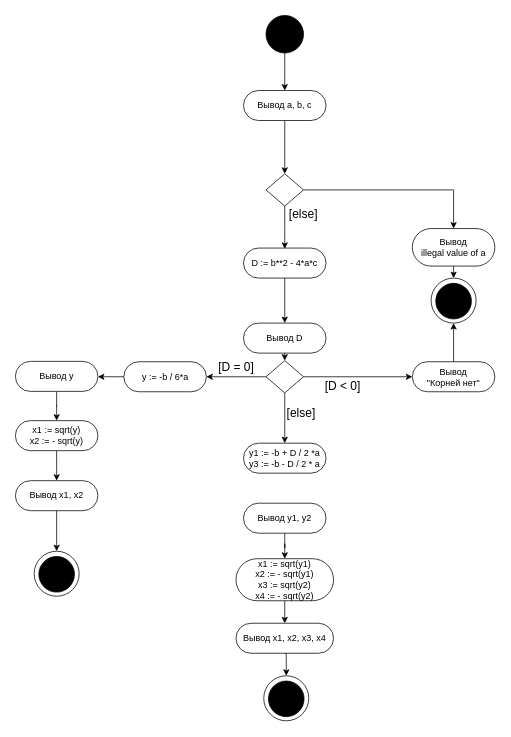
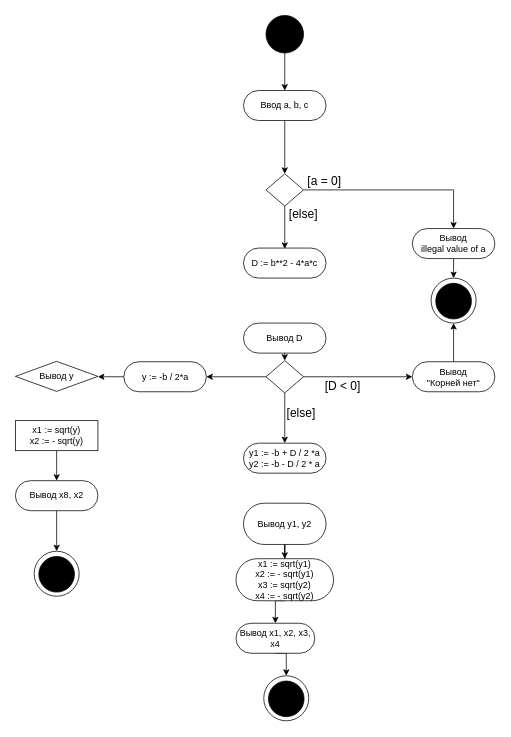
  <mxCell id="0" />
  <mxCell id="1" parent="0" />
  <mxCell id="2" style="edgeStyle=orthogonalEdgeStyle;rounded=0;orthogonalLoop=1;jettySize=auto;html=1;exitX=0.5;exitY=1;exitDx=0;exitDy=0;entryX=0.5;entryY=0;entryDx=0;entryDy=0;" parent="1" source="3" edge="1"><mxGeometry relative="1" as="geometry"><mxPoint x="379" y="120" as="targetPoint" /></mxGeometry></mxCell>
  <mxCell id="3" value="" style="ellipse;whiteSpace=wrap;html=1;aspect=fixed;fillColor=#000000;" parent="1" vertex="1"><mxGeometry x="354" y="20" width="50" height="50" as="geometry" /></mxCell>
  <mxCell id="4" style="edgeStyle=orthogonalEdgeStyle;rounded=0;orthogonalLoop=1;jettySize=auto;html=1;exitX=0.5;exitY=1;exitDx=0;exitDy=0;" edge="1" parent="1" source="5" target="8"><mxGeometry relative="1" as="geometry" /></mxCell>
- <mxCell id="5" value="Вывод a, b, c" style="rounded=1;whiteSpace=wrap;html=1;gradientColor=none;fillColor=#FFFFFF;arcSize=50;" parent="1" vertex="1"><mxGeometry x="324" y="120" width="110" height="40" as="geometry" /></mxCell>
+ <mxCell id="5" value="Ввод a, b, c" style="rounded=1;whiteSpace=wrap;html=1;gradientColor=none;fillColor=#FFFFFF;arcSize=50;" parent="1" vertex="1"><mxGeometry x="324" y="120" width="110" height="40" as="geometry" /></mxCell>
  <mxCell id="6" style="edgeStyle=orthogonalEdgeStyle;rounded=0;orthogonalLoop=1;jettySize=auto;html=1;exitX=1;exitY=0.5;exitDx=0;exitDy=0;entryX=0.5;entryY=0;entryDx=0;entryDy=0;" parent="1" source="8" target="10" edge="1"><mxGeometry relative="1" as="geometry" /></mxCell>
  <mxCell id="7" style="edgeStyle=orthogonalEdgeStyle;rounded=0;orthogonalLoop=1;jettySize=auto;html=1;exitX=0.5;exitY=1;exitDx=0;exitDy=0;fontSize=16;" parent="1" source="8" edge="1"><mxGeometry relative="1" as="geometry"><mxPoint x="379" y="331" as="targetPoint" /></mxGeometry></mxCell>
  <mxCell id="8" value="" style="rhombus;whiteSpace=wrap;html=1;fillColor=#FFFFFF;gradientColor=none;" parent="1" vertex="1"><mxGeometry x="354" y="231" width="50" height="43" as="geometry" /></mxCell>
  <mxCell id="9" style="edgeStyle=orthogonalEdgeStyle;rounded=0;orthogonalLoop=1;jettySize=auto;html=1;exitX=0.5;exitY=1;exitDx=0;exitDy=0;fontSize=16;entryX=0.5;entryY=0;entryDx=0;entryDy=0;" parent="1" source="10" edge="1" target="14"><mxGeometry relative="1" as="geometry"><mxPoint x="604" y="420" as="targetPoint" /></mxGeometry></mxCell>
- <mxCell id="10" value="Вывод&lt;br&gt;illegal value of a" style="rounded=1;whiteSpace=wrap;html=1;gradientColor=none;fillColor=#FFFFFF;arcSize=50;" parent="1" vertex="1"><mxGeometry x="549" y="304" width="110" height="50" as="geometry" /></mxCell>
+ <mxCell id="10" value="Вывод&lt;br&gt;illegal value of a" style="rounded=1;whiteSpace=wrap;html=1;gradientColor=none;fillColor=#FFFFFF;arcSize=50;" parent="1" vertex="1"><mxGeometry x="549" y="304" width="110" height="40" as="geometry" /></mxCell>
+ <mxCell id="11" value="[a = 0]" style="text;html=1;strokeColor=none;fillColor=none;align=center;verticalAlign=middle;whiteSpace=wrap;rounded=0;perimeterSpacing=0;fontSize=16;" parent="1" vertex="1"><mxGeometry x="407" y="230" width="50" height="20" as="geometry" /></mxCell>
  <mxCell id="12" value="[else]" style="text;html=1;strokeColor=none;fillColor=none;align=center;verticalAlign=middle;whiteSpace=wrap;rounded=0;perimeterSpacing=0;fontSize=16;" parent="1" vertex="1"><mxGeometry x="379" y="274" width="50" height="20" as="geometry" /></mxCell>
  <mxCell id="13" value="" style="group" parent="1" vertex="1" connectable="0"><mxGeometry x="574" y="370" width="60" height="60" as="geometry" /></mxCell>
  <mxCell id="14" value="" style="ellipse;whiteSpace=wrap;html=1;gradientColor=none;fontSize=16;fillColor=#FFFFFF;" parent="13" vertex="1"><mxGeometry width="60" height="60" as="geometry" /></mxCell>
  <mxCell id="15" value="" style="ellipse;whiteSpace=wrap;html=1;aspect=fixed;fontSize=16;fillColor=#000000;" parent="13" vertex="1"><mxGeometry x="6.25" y="7" width="47.5" height="47.5" as="geometry" /></mxCell>
- <mxCell id="16" style="edgeStyle=orthogonalEdgeStyle;rounded=0;orthogonalLoop=1;jettySize=auto;html=1;exitX=0.5;exitY=1;exitDx=0;exitDy=0;entryX=0.5;entryY=0;entryDx=0;entryDy=0;" edge="1" parent="1" source="17" target="27"><mxGeometry relative="1" as="geometry" /></mxCell>
  <mxCell id="17" value="D := b**2 - 4*a*c" style="rounded=1;whiteSpace=wrap;html=1;gradientColor=none;fillColor=#FFFFFF;arcSize=50;" parent="1" vertex="1"><mxGeometry x="324" y="330" width="110" height="40" as="geometry" /></mxCell>
  <mxCell id="18" style="edgeStyle=orthogonalEdgeStyle;rounded=0;orthogonalLoop=1;jettySize=auto;html=1;exitX=1;exitY=0.5;exitDx=0;exitDy=0;entryX=0;entryY=0.5;entryDx=0;entryDy=0;" edge="1" parent="1" source="21" target="30"><mxGeometry relative="1" as="geometry" /></mxCell>
  <mxCell id="19" style="edgeStyle=orthogonalEdgeStyle;rounded=0;orthogonalLoop=1;jettySize=auto;html=1;exitX=0.5;exitY=1;exitDx=0;exitDy=0;" edge="1" parent="1" source="21"><mxGeometry relative="1" as="geometry"><mxPoint x="379" y="590" as="targetPoint" /></mxGeometry></mxCell>
  <mxCell id="20" style="edgeStyle=orthogonalEdgeStyle;rounded=0;orthogonalLoop=1;jettySize=auto;html=1;exitX=0;exitY=0.5;exitDx=0;exitDy=0;entryX=1;entryY=0.5;entryDx=0;entryDy=0;" edge="1" parent="1" source="21" target="33"><mxGeometry relative="1" as="geometry"><mxPoint x="274" y="502" as="targetPoint" /></mxGeometry></mxCell>
  <mxCell id="21" value="" style="rhombus;whiteSpace=wrap;html=1;fillColor=#FFFFFF;gradientColor=none;" parent="1" vertex="1"><mxGeometry x="354" y="480" width="50" height="43" as="geometry" /></mxCell>
  <mxCell id="22" value="" style="group" parent="1" vertex="1" connectable="0"><mxGeometry x="351" y="900" width="60" height="60" as="geometry" /></mxCell>
  <mxCell id="23" value="" style="ellipse;whiteSpace=wrap;html=1;gradientColor=none;fontSize=16;fillColor=#FFFFFF;" parent="22" vertex="1"><mxGeometry width="60" height="60" as="geometry" /></mxCell>
  <mxCell id="24" value="" style="ellipse;whiteSpace=wrap;html=1;aspect=fixed;fontSize=16;fillColor=#000000;" parent="22" vertex="1"><mxGeometry x="6.25" y="7" width="47.5" height="47.5" as="geometry" /></mxCell>
  <mxCell id="25" value="[else]" style="text;html=1;strokeColor=none;fillColor=none;align=center;verticalAlign=middle;whiteSpace=wrap;rounded=0;perimeterSpacing=0;fontSize=16;" parent="1" vertex="1"><mxGeometry x="375.5" y="540" width="50" height="20" as="geometry" /></mxCell>
  <mxCell id="26" style="edgeStyle=orthogonalEdgeStyle;rounded=0;orthogonalLoop=1;jettySize=auto;html=1;exitX=0.5;exitY=1;exitDx=0;exitDy=0;entryX=0.5;entryY=0;entryDx=0;entryDy=0;" edge="1" parent="1" source="27" target="21"><mxGeometry relative="1" as="geometry" /></mxCell>
  <mxCell id="27" value="Вывод D" style="rounded=1;whiteSpace=wrap;html=1;gradientColor=none;fillColor=#FFFFFF;arcSize=50;" vertex="1" parent="1"><mxGeometry x="324" y="430" width="110" height="40" as="geometry" /></mxCell>
  <mxCell id="28" value="[D &amp;lt; 0]" style="text;html=1;strokeColor=none;fillColor=none;align=center;verticalAlign=middle;whiteSpace=wrap;rounded=0;perimeterSpacing=0;fontSize=16;" vertex="1" parent="1"><mxGeometry x="419" y="504" width="74.5" height="20" as="geometry" /></mxCell>
  <mxCell id="29" style="edgeStyle=orthogonalEdgeStyle;rounded=0;orthogonalLoop=1;jettySize=auto;html=1;exitX=0.5;exitY=0;exitDx=0;exitDy=0;entryX=0.5;entryY=1;entryDx=0;entryDy=0;" edge="1" parent="1" source="30" target="14"><mxGeometry relative="1" as="geometry" /></mxCell>
  <mxCell id="30" value="Вывод &lt;br&gt;&quot;Корней нет&quot;" style="rounded=1;whiteSpace=wrap;html=1;gradientColor=none;fillColor=#FFFFFF;arcSize=50;" vertex="1" parent="1"><mxGeometry x="549" y="481.5" width="110" height="40" as="geometry" /></mxCell>
- <mxCell id="31" value="[D = 0]" style="text;html=1;strokeColor=none;fillColor=none;align=center;verticalAlign=middle;whiteSpace=wrap;rounded=0;perimeterSpacing=0;fontSize=16;" vertex="1" parent="1"><mxGeometry x="276.5" y="478" width="74.5" height="20" as="geometry" /></mxCell>
  <mxCell id="32" style="edgeStyle=orthogonalEdgeStyle;rounded=0;orthogonalLoop=1;jettySize=auto;html=1;exitX=0;exitY=0.5;exitDx=0;exitDy=0;entryX=1;entryY=0.5;entryDx=0;entryDy=0;" edge="1" parent="1" source="33" target="35"><mxGeometry relative="1" as="geometry" /></mxCell>
- <mxCell id="33" value="y := -b / 6*a" style="rounded=1;whiteSpace=wrap;html=1;gradientColor=none;fillColor=#FFFFFF;arcSize=50;" vertex="1" parent="1"><mxGeometry x="164.5" y="481.5" width="110" height="40" as="geometry" /></mxCell>
- <mxCell id="34" style="edgeStyle=orthogonalEdgeStyle;rounded=0;orthogonalLoop=1;jettySize=auto;html=1;exitX=0.5;exitY=1;exitDx=0;exitDy=0;" edge="1" parent="1" source="35" target="37"><mxGeometry relative="1" as="geometry" /></mxCell>
- <mxCell id="35" value="Вывод y" style="rounded=1;whiteSpace=wrap;html=1;gradientColor=none;fillColor=#FFFFFF;arcSize=50;" vertex="1" parent="1"><mxGeometry x="20" y="481" width="110" height="40" as="geometry" /></mxCell>
+ <mxCell id="33" value="y := -b / 2*a" style="rounded=1;whiteSpace=wrap;html=1;gradientColor=none;fillColor=#FFFFFF;arcSize=50;" vertex="1" parent="1"><mxGeometry x="164.5" y="481.5" width="110" height="40" as="geometry" /></mxCell>
+ <mxCell id="35" value="Вывод y" style="rhombus;whiteSpace=wrap;html=1;gradientColor=none;fillColor=#FFFFFF;arcSize=50;" vertex="1" parent="1"><mxGeometry x="20" y="481" width="110" height="40" as="geometry" /></mxCell>
  <mxCell id="36" style="edgeStyle=orthogonalEdgeStyle;rounded=0;orthogonalLoop=1;jettySize=auto;html=1;exitX=0.5;exitY=1;exitDx=0;exitDy=0;" edge="1" parent="1" source="37"><mxGeometry relative="1" as="geometry"><mxPoint x="75" y="640" as="targetPoint" /></mxGeometry></mxCell>
- <mxCell id="37" value="x1 := sqrt(y)&lt;br&gt;x2 := - sqrt(y)" style="rounded=1;whiteSpace=wrap;html=1;gradientColor=none;fillColor=#FFFFFF;arcSize=50;" vertex="1" parent="1"><mxGeometry x="20" y="560" width="110" height="40" as="geometry" /></mxCell>
- <mxCell id="38" value="Вывод x1, x2" style="rounded=1;whiteSpace=wrap;html=1;gradientColor=none;fillColor=#FFFFFF;arcSize=50;" vertex="1" parent="1"><mxGeometry x="20" y="640" width="110" height="40" as="geometry" /></mxCell>
+ <mxCell id="37" value="x1 := sqrt(y)&lt;br&gt;x2 := - sqrt(y)" style="whiteSpace=wrap;html=1;gradientColor=none;fillColor=#FFFFFF;arcSize=50;rounded=0;" vertex="1" parent="1"><mxGeometry x="20" y="560" width="110" height="40" as="geometry" /></mxCell>
+ <mxCell id="38" value="Вывод x8, x2" style="rounded=1;whiteSpace=wrap;html=1;gradientColor=none;fillColor=#FFFFFF;arcSize=50;" vertex="1" parent="1"><mxGeometry x="20" y="640" width="110" height="40" as="geometry" /></mxCell>
  <mxCell id="39" value="" style="group" vertex="1" connectable="0" parent="1"><mxGeometry x="45" y="734" width="60" height="60" as="geometry" /></mxCell>
  <mxCell id="40" value="" style="ellipse;whiteSpace=wrap;html=1;gradientColor=none;fontSize=16;fillColor=#FFFFFF;" vertex="1" parent="39"><mxGeometry width="60" height="60" as="geometry" /></mxCell>
  <mxCell id="41" value="" style="ellipse;whiteSpace=wrap;html=1;aspect=fixed;fontSize=16;fillColor=#000000;" vertex="1" parent="39"><mxGeometry x="6.25" y="7" width="47.5" height="47.5" as="geometry" /></mxCell>
  <mxCell id="42" style="edgeStyle=orthogonalEdgeStyle;rounded=0;orthogonalLoop=1;jettySize=auto;html=1;entryX=0.5;entryY=0;entryDx=0;entryDy=0;" edge="1" parent="1" source="38" target="40"><mxGeometry relative="1" as="geometry"><mxPoint x="75" y="730" as="targetPoint" /><mxPoint x="44" y="740" as="sourcePoint" /></mxGeometry></mxCell>
- <mxCell id="43" value="y1 := -b + D / 2 *a&lt;br&gt;y3 := -b - D / 2 * a" style="rounded=1;whiteSpace=wrap;html=1;gradientColor=none;fillColor=#FFFFFF;arcSize=50;" vertex="1" parent="1"><mxGeometry x="324" y="590" width="110" height="40" as="geometry" /></mxCell>
+ <mxCell id="43" value="y1 := -b + D / 2 *a&lt;br&gt;y2 := -b - D / 2 * a" style="rounded=1;whiteSpace=wrap;html=1;gradientColor=none;fillColor=#FFFFFF;arcSize=50;" vertex="1" parent="1"><mxGeometry x="324" y="590" width="110" height="40" as="geometry" /></mxCell>
  <mxCell id="44" value="" style="edgeStyle=orthogonalEdgeStyle;rounded=0;orthogonalLoop=1;jettySize=auto;html=1;" edge="1" parent="1" source="45" target="47"><mxGeometry relative="1" as="geometry" /></mxCell>
- <mxCell id="45" value="Вывод y1, y2" style="rounded=1;whiteSpace=wrap;html=1;gradientColor=none;fillColor=#FFFFFF;arcSize=50;" vertex="1" parent="1"><mxGeometry x="324" y="670" width="110" height="40" as="geometry" /></mxCell>
+ <mxCell id="45" value="Вывод y1, y2" style="rounded=1;whiteSpace=wrap;html=1;gradientColor=none;fillColor=#FFFFFF;arcSize=50;" vertex="1" parent="1"><mxGeometry x="324" y="670" width="110" height="55" as="geometry" /></mxCell>
  <mxCell id="46" style="edgeStyle=orthogonalEdgeStyle;rounded=0;orthogonalLoop=1;jettySize=auto;html=1;exitX=0.5;exitY=1;exitDx=0;exitDy=0;entryX=0.5;entryY=0;entryDx=0;entryDy=0;" edge="1" parent="1" source="47" target="49"><mxGeometry relative="1" as="geometry" /></mxCell>
  <mxCell id="47" value="x1 := sqrt(y1)&lt;br&gt;x2 := - sqrt(y1)&lt;br&gt;x3 := sqrt(y2)&lt;br&gt;x4 := - sqrt(y2)" style="rounded=1;whiteSpace=wrap;html=1;gradientColor=none;fillColor=#FFFFFF;arcSize=50;" vertex="1" parent="1"><mxGeometry x="314" y="744" width="130" height="56" as="geometry" /></mxCell>
  <mxCell id="48" style="edgeStyle=orthogonalEdgeStyle;rounded=0;orthogonalLoop=1;jettySize=auto;html=1;exitX=0.5;exitY=1;exitDx=0;exitDy=0;entryX=0.5;entryY=0;entryDx=0;entryDy=0;" edge="1" parent="1" source="49" target="23"><mxGeometry relative="1" as="geometry"><mxPoint x="374" y="930" as="targetPoint" /></mxGeometry></mxCell>
- <mxCell id="49" value="Вывод x1, x2, x3, x4" style="rounded=1;whiteSpace=wrap;html=1;gradientColor=none;fillColor=#FFFFFF;arcSize=50;" vertex="1" parent="1"><mxGeometry x="314" y="830" width="130" height="40" as="geometry" /></mxCell>
+ <mxCell id="49" value="Вывод x1, x2, x3, x4" style="rounded=1;whiteSpace=wrap;html=1;gradientColor=none;fillColor=#FFFFFF;arcSize=50;" vertex="1" parent="1"><mxGeometry x="314" y="830" width="105" height="40" as="geometry" /></mxCell>
